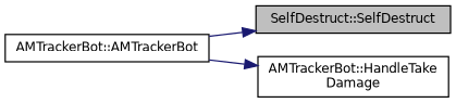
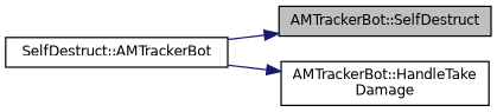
  digraph {
    rankdir=RL
    node [color=black fillcolor=white fontname=Helvetica fontsize=10 shape=record style=filled]
    edge [color=midnightblue dir=back fontname=Helvetica fontsize=10 labelfontname=Helvetica labelfontsize=10 style=solid]
-   n1 [fillcolor=grey75 fontcolor=black height=0.2 label="SelfDestruct::SelfDestruct" width=0.4]
-   n2 [height=0.2 label="AMTrackerBot::AMTrackerBot" width=0.4]
+   n1 [fillcolor=grey75 fontcolor=black height=0.2 label="AMTrackerBot::SelfDestruct" width=0.4]
+   n2 [height=0.2 label="SelfDestruct::AMTrackerBot" width=0.4]
    n3 [height=0.2 label="AMTrackerBot::HandleTake\lDamage" width=0.4]
    n1 -> n2
    n3 -> n2
  }
